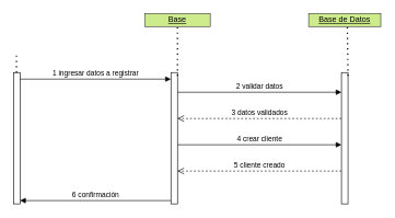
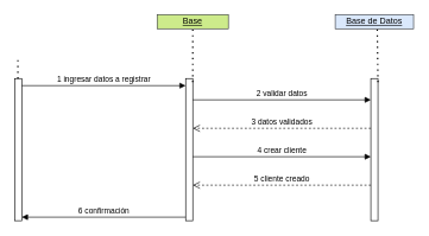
  <mxCell id="0" />
  <mxCell id="1" parent="0" />
  <mxCell id="2" value="&lt;u&gt;Base&lt;/u&gt;" style="html=1;whiteSpace=wrap;fillColor=#cdeb8b;strokeColor=#36393d;" vertex="1" parent="1"><mxGeometry x="220" y="20" width="100" height="20" as="geometry" /></mxCell>
- <mxCell id="3" value="&lt;u&gt;Base de Datos&lt;/u&gt;" style="html=1;whiteSpace=wrap;fillColor=#cdeb8b;strokeColor=#36393d;" vertex="1" parent="1"><mxGeometry x="470" y="20" width="110" height="20" as="geometry" /></mxCell>
+ <mxCell id="3" value="&lt;u&gt;Base de Datos&lt;/u&gt;" style="html=1;whiteSpace=wrap;fillColor=#dae8fc;strokeColor=#36393d;" vertex="1" parent="1"><mxGeometry x="470" y="20" width="110" height="20" as="geometry" /></mxCell>
  <mxCell id="4" value="" style="html=1;points=[[0,0,0,0,5],[0,1,0,0,-5],[1,0,0,0,5],[1,1,0,0,-5]];perimeter=orthogonalPerimeter;outlineConnect=0;targetShapes=umlLifeline;portConstraint=eastwest;newEdgeStyle={&quot;curved&quot;:0,&quot;rounded&quot;:0};" vertex="1" parent="1"><mxGeometry x="20" y="110" width="10" height="200" as="geometry" /></mxCell>
  <mxCell id="5" value="" style="html=1;points=[[0,0,0,0,5],[0,1,0,0,-5],[1,0,0,0,5],[1,1,0,0,-5]];perimeter=orthogonalPerimeter;outlineConnect=0;targetShapes=umlLifeline;portConstraint=eastwest;newEdgeStyle={&quot;curved&quot;:0,&quot;rounded&quot;:0};" vertex="1" parent="1"><mxGeometry x="260" y="110" width="10" height="200" as="geometry" /></mxCell>
  <mxCell id="6" value="" style="html=1;points=[[0,0,0,0,5],[0,1,0,0,-5],[1,0,0,0,5],[1,1,0,0,-5]];perimeter=orthogonalPerimeter;outlineConnect=0;targetShapes=umlLifeline;portConstraint=eastwest;newEdgeStyle={&quot;curved&quot;:0,&quot;rounded&quot;:0};" vertex="1" parent="1"><mxGeometry x="520" y="110" width="10" height="200" as="geometry" /></mxCell>
  <mxCell id="7" value="1 ingresar datos a registrar" style="html=1;verticalAlign=bottom;endArrow=block;curved=0;rounded=0;" edge="1" parent="1" target="5"><mxGeometry width="80" relative="1" as="geometry"><mxPoint x="30" y="120" as="sourcePoint" /><mxPoint x="110" y="120" as="targetPoint" /></mxGeometry></mxCell>
  <mxCell id="8" value="2 validar datos" style="html=1;verticalAlign=bottom;endArrow=block;curved=0;rounded=0;" edge="1" parent="1"><mxGeometry width="80" relative="1" as="geometry"><mxPoint x="270" y="140" as="sourcePoint" /><mxPoint x="520" y="140" as="targetPoint" /></mxGeometry></mxCell>
  <mxCell id="9" value="3 datos validados" style="html=1;verticalAlign=bottom;endArrow=open;dashed=1;endSize=8;curved=0;rounded=0;" edge="1" parent="1" target="5"><mxGeometry relative="1" as="geometry"><mxPoint x="520" y="180" as="sourcePoint" /><mxPoint x="275" y="180" as="targetPoint" /></mxGeometry></mxCell>
  <mxCell id="10" value="4 crear cliente" style="html=1;verticalAlign=bottom;endArrow=block;curved=0;rounded=0;" edge="1" parent="1" source="5"><mxGeometry width="80" relative="1" as="geometry"><mxPoint x="275" y="220" as="sourcePoint" /><mxPoint x="520" y="220" as="targetPoint" /></mxGeometry></mxCell>
  <mxCell id="11" value="5 cliente creado" style="html=1;verticalAlign=bottom;endArrow=open;dashed=1;endSize=8;curved=0;rounded=0;" edge="1" parent="1" target="5"><mxGeometry relative="1" as="geometry"><mxPoint x="520" y="260" as="sourcePoint" /><mxPoint x="275" y="260" as="targetPoint" /></mxGeometry></mxCell>
  <mxCell id="12" value="" style="endArrow=none;dashed=1;html=1;dashPattern=1 3;strokeWidth=2;rounded=0;entryX=0.5;entryY=1;entryDx=0;entryDy=0;exitX=1;exitY=0;exitDx=0;exitDy=5;exitPerimeter=0;" edge="1" parent="1" source="5" target="2"><mxGeometry width="50" height="50" relative="1" as="geometry"><mxPoint x="270" y="90" as="sourcePoint" /><mxPoint x="360" y="200" as="targetPoint" /></mxGeometry></mxCell>
  <mxCell id="13" value="" style="endArrow=none;dashed=1;html=1;dashPattern=1 3;strokeWidth=2;rounded=0;entryX=0.5;entryY=1;entryDx=0;entryDy=0;" edge="1" parent="1" source="4"><mxGeometry width="50" height="50" relative="1" as="geometry"><mxPoint x="24.5" y="155" as="sourcePoint" /><mxPoint x="24.5" y="80" as="targetPoint" /></mxGeometry></mxCell>
  <mxCell id="14" value="" style="endArrow=none;dashed=1;html=1;dashPattern=1 3;strokeWidth=2;rounded=0;entryX=0.5;entryY=1;entryDx=0;entryDy=0;exitX=1;exitY=0;exitDx=0;exitDy=5;exitPerimeter=0;" edge="1" parent="1" source="6"><mxGeometry width="50" height="50" relative="1" as="geometry"><mxPoint x="529" y="100" as="sourcePoint" /><mxPoint x="529" y="40" as="targetPoint" /></mxGeometry></mxCell>
  <mxCell id="15" value="6 confirmación" style="html=1;verticalAlign=bottom;endArrow=block;curved=0;rounded=0;entryX=1;entryY=1;entryDx=0;entryDy=-5;entryPerimeter=0;" edge="1" parent="1" source="5" target="4"><mxGeometry width="80" relative="1" as="geometry"><mxPoint x="280" y="230" as="sourcePoint" /><mxPoint x="530" y="230" as="targetPoint" /></mxGeometry></mxCell>
